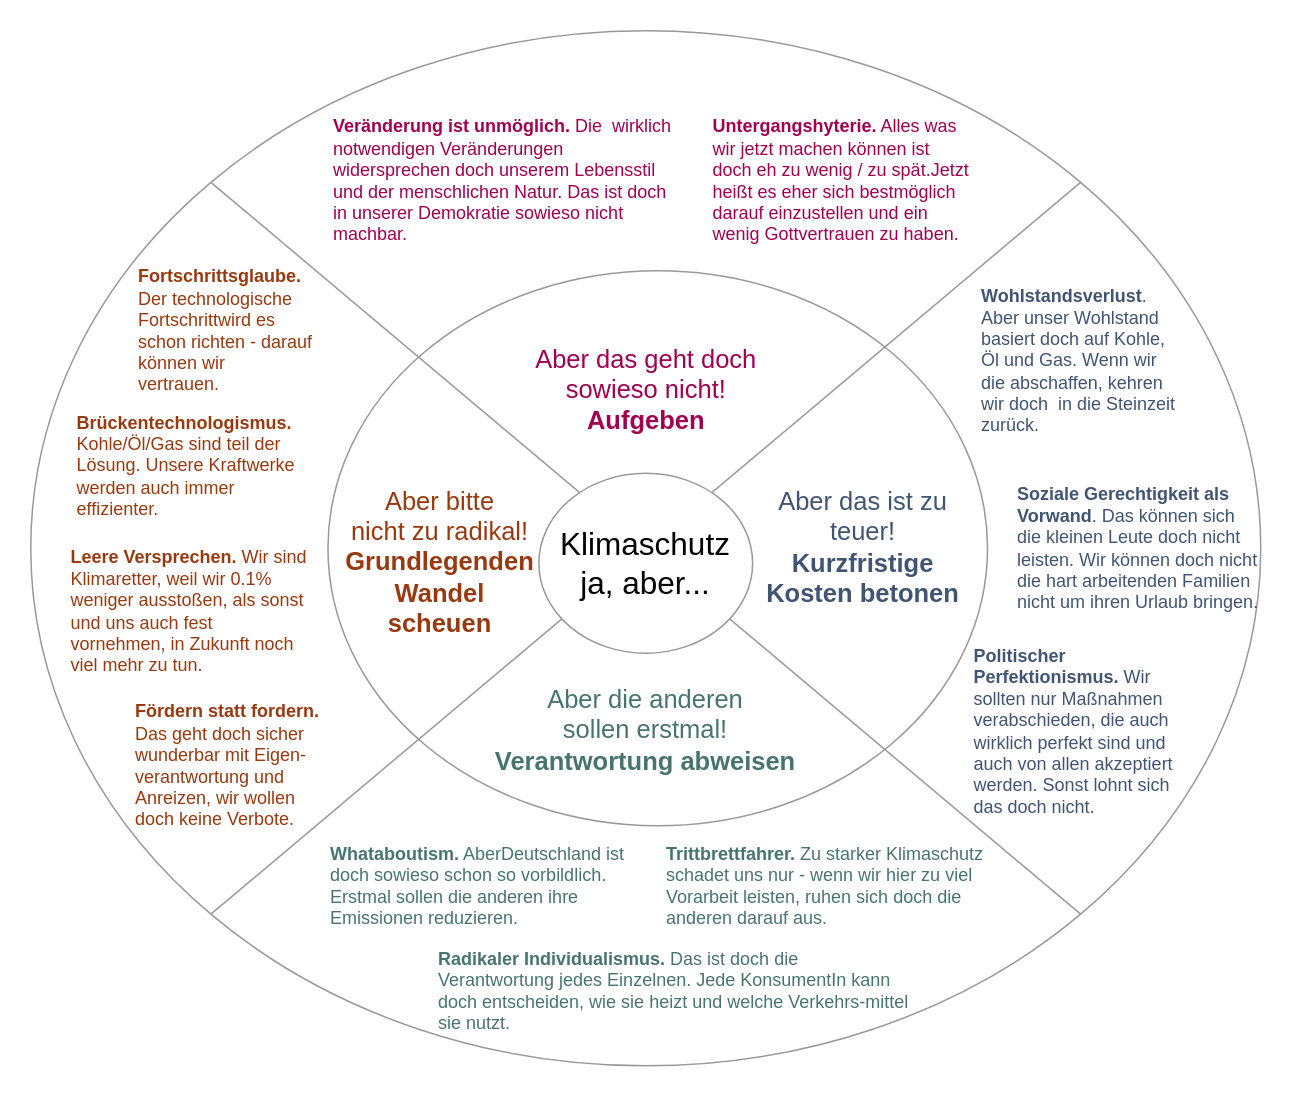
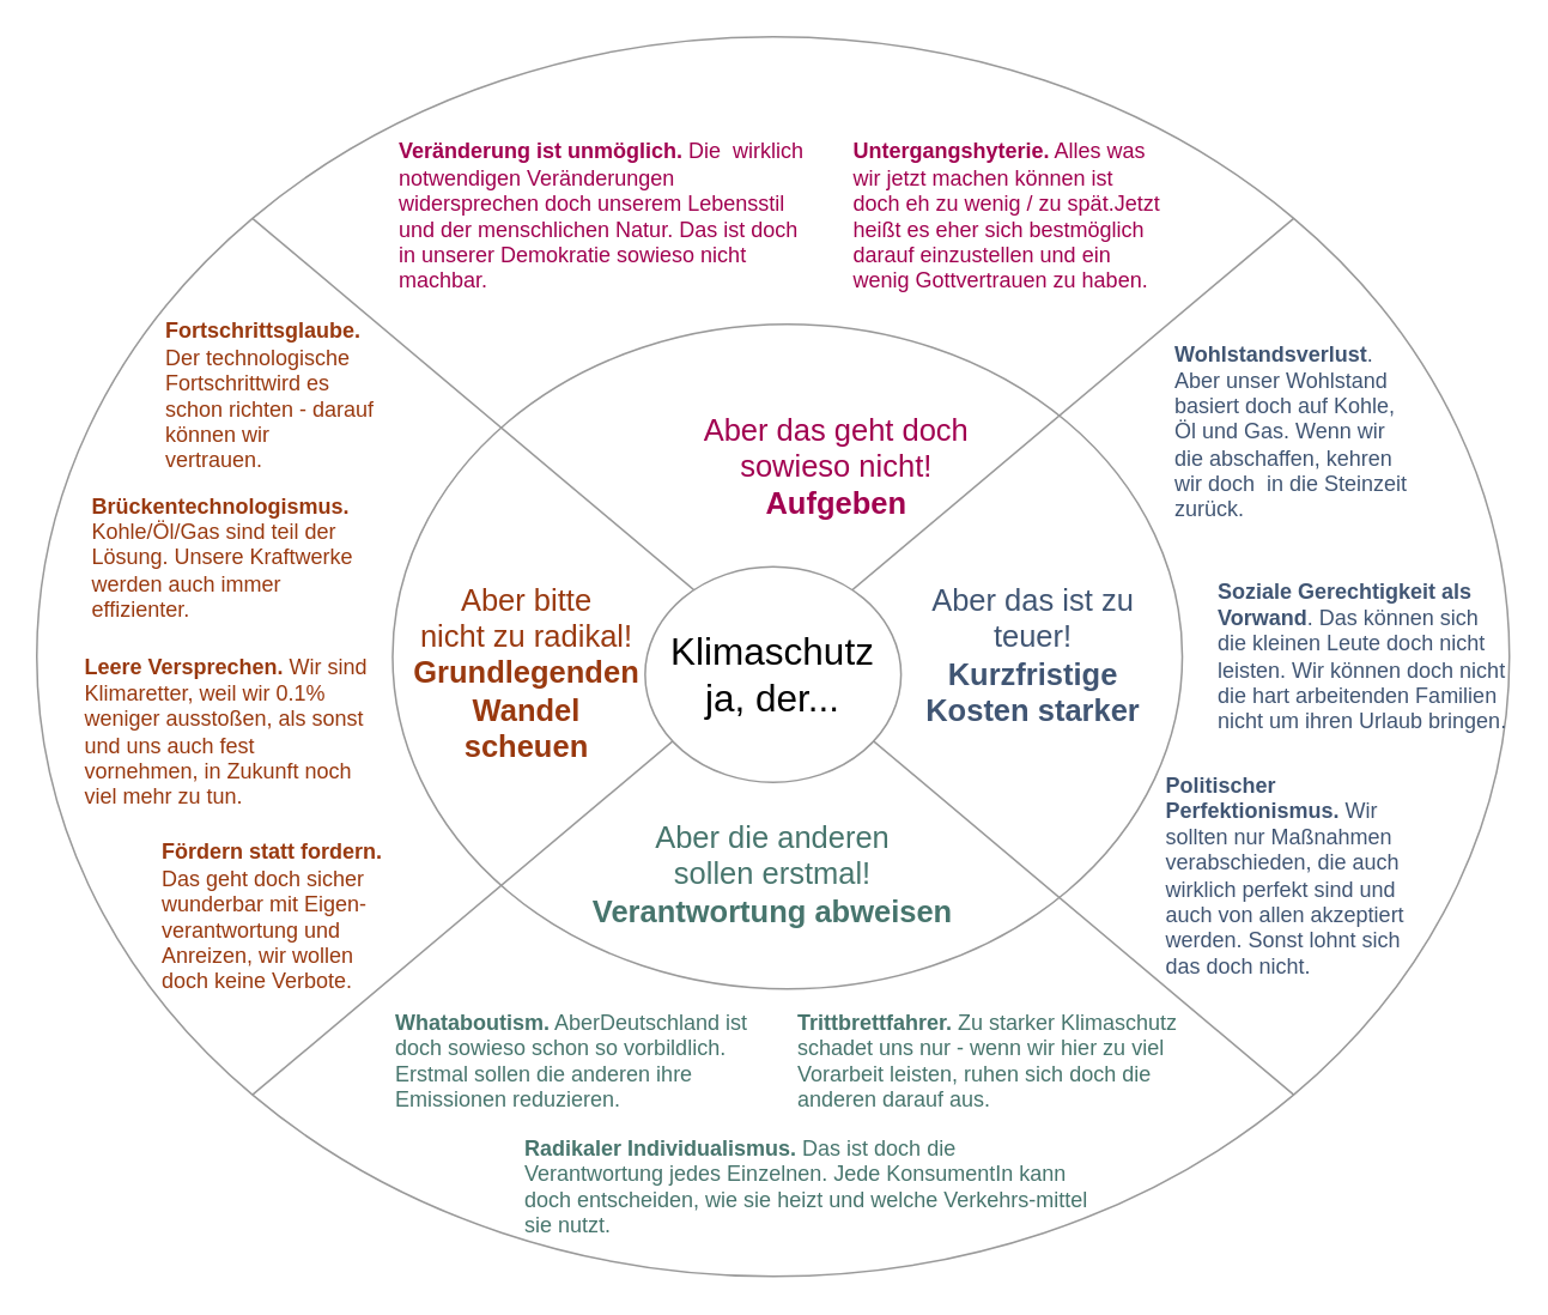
  <mxCell id="0" />
  <mxCell id="1" parent="0" />
  <mxCell id="2" value="" style="ellipse;whiteSpace=wrap;html=1;strokeColor=#999999;" vertex="1" parent="1"><mxGeometry x="20" y="20" width="820" height="690" as="geometry" /></mxCell>
  <mxCell id="3" value="" style="ellipse;whiteSpace=wrap;html=1;strokeColor=#999999;aspect=fixed;" vertex="1" parent="1"><mxGeometry x="218.14" y="180" width="439.71" height="370" as="geometry" /></mxCell>
  <mxCell id="4" value="" style="endArrow=none;html=1;entryX=0;entryY=0;entryDx=0;entryDy=0;exitX=1;exitY=1;exitDx=0;exitDy=0;strokeColor=#999999;" edge="1" parent="1" source="2" target="2"><mxGeometry width="50" height="50" relative="1" as="geometry"><mxPoint x="410" y="620" as="sourcePoint" /><mxPoint x="460" y="570" as="targetPoint" /></mxGeometry></mxCell>
  <mxCell id="5" value="" style="endArrow=none;html=1;exitX=0;exitY=1;exitDx=0;exitDy=0;entryX=1;entryY=0;entryDx=0;entryDy=0;strokeColor=#999999;" edge="1" parent="1" source="2" target="2"><mxGeometry width="50" height="50" relative="1" as="geometry"><mxPoint x="148.622" y="533.597" as="sourcePoint" /><mxPoint x="480.731" y="276.4" as="targetPoint" /></mxGeometry></mxCell>
- <mxCell id="6" value="&lt;div style=&quot;font-size: 17px&quot;&gt;&lt;font style=&quot;font-size: 17px&quot;&gt;Aber das geht doch &lt;br&gt;sowieso nicht!&lt;/font&gt;&lt;/div&gt;&lt;div style=&quot;font-size: 17px&quot;&gt;&lt;font style=&quot;font-size: 17px&quot;&gt;&lt;b style=&quot;font-size: 17px&quot;&gt;Aufgeben&lt;/b&gt;&lt;br style=&quot;font-size: 17px&quot;&gt;&lt;/font&gt;&lt;/div&gt;" style="text;html=1;strokeColor=none;fillColor=none;align=center;verticalAlign=middle;whiteSpace=wrap;rounded=0;fontSize=17;fontColor=#A10050;" vertex="1" parent="1"><mxGeometry x="292.5" y="220" width="275" height="80" as="geometry" /></mxCell>
+ <mxCell id="6" value="&lt;div style=&quot;font-size: 17px&quot;&gt;&lt;font style=&quot;font-size: 17px&quot;&gt;Aber das geht doch &lt;br&gt;sowieso nicht!&lt;/font&gt;&lt;/div&gt;&lt;div style=&quot;font-size: 17px&quot;&gt;&lt;font style=&quot;font-size: 17px&quot;&gt;&lt;b style=&quot;font-size: 17px&quot;&gt;Aufgeben&lt;/b&gt;&lt;br style=&quot;font-size: 17px&quot;&gt;&lt;/font&gt;&lt;/div&gt;" style="text;html=1;strokeColor=none;fillColor=none;align=center;verticalAlign=middle;whiteSpace=wrap;rounded=0;fontSize=17;fontColor=#A10050;" vertex="1" parent="1"><mxGeometry x="327.5" y="220" width="275" height="80" as="geometry" /></mxCell>
  <mxCell id="7" value="&lt;div style=&quot;font-size: 17px&quot;&gt;&lt;font style=&quot;font-size: 17px&quot;&gt;Aber die anderen &lt;br style=&quot;font-size: 17px;&quot;&gt;sollen erstmal!&lt;br style=&quot;font-size: 17px&quot;&gt;&lt;/font&gt;&lt;/div&gt;&lt;div style=&quot;font-size: 17px&quot;&gt;&lt;font style=&quot;font-size: 17px&quot;&gt;&lt;b style=&quot;font-size: 17px&quot;&gt;Verantwortung abweisen&lt;/b&gt;&lt;br style=&quot;font-size: 17px&quot;&gt;&lt;/font&gt;&lt;/div&gt;" style="text;html=1;strokeColor=none;fillColor=none;align=center;verticalAlign=middle;whiteSpace=wrap;rounded=0;fontSize=17;fontColor=#47756D;" vertex="1" parent="1"><mxGeometry x="312.99" y="446.96" width="234.02" height="80" as="geometry" /></mxCell>
- <mxCell id="8" value="&lt;div style=&quot;font-size: 17px;&quot;&gt;&lt;font style=&quot;font-size: 17px;&quot;&gt;Aber das ist zu teuer!&lt;br style=&quot;font-size: 17px;&quot;&gt;&lt;/font&gt;&lt;/div&gt;&lt;div style=&quot;font-size: 17px;&quot;&gt;&lt;font style=&quot;font-size: 17px;&quot;&gt;&lt;b style=&quot;font-size: 17px;&quot;&gt;Kurzfristige Kosten betonen&lt;/b&gt;&lt;br style=&quot;font-size: 17px;&quot;&gt;&lt;/font&gt;&lt;/div&gt;" style="text;html=1;strokeColor=none;fillColor=none;align=center;verticalAlign=middle;whiteSpace=wrap;rounded=0;fontSize=17;fontColor=#405573;" vertex="1" parent="1"><mxGeometry x="500" y="325" width="150" height="80" as="geometry" /></mxCell>
+ <mxCell id="8" value="&lt;div style=&quot;font-size: 17px;&quot;&gt;&lt;font style=&quot;font-size: 17px;&quot;&gt;Aber das ist zu teuer!&lt;br style=&quot;font-size: 17px;&quot;&gt;&lt;/font&gt;&lt;/div&gt;&lt;div style=&quot;font-size: 17px;&quot;&gt;&lt;font style=&quot;font-size: 17px;&quot;&gt;&lt;b style=&quot;font-size: 17px;&quot;&gt;Kurzfristige Kosten starker&lt;/b&gt;&lt;br style=&quot;font-size: 17px;&quot;&gt;&lt;/font&gt;&lt;/div&gt;" style="text;html=1;strokeColor=none;fillColor=none;align=center;verticalAlign=middle;whiteSpace=wrap;rounded=0;fontSize=17;fontColor=#405573;" vertex="1" parent="1"><mxGeometry x="500" y="325" width="150" height="80" as="geometry" /></mxCell>
  <mxCell id="9" value="&lt;div style=&quot;font-size: 17px&quot;&gt;&lt;font style=&quot;font-size: 17px&quot;&gt;Aber bitte &lt;br&gt;nicht zu radikal!&lt;br style=&quot;font-size: 17px&quot;&gt;&lt;/font&gt;&lt;/div&gt;&lt;div style=&quot;font-size: 17px&quot;&gt;&lt;font style=&quot;font-size: 17px&quot;&gt;&lt;b style=&quot;font-size: 17px&quot;&gt;Grundlegenden Wandel &lt;br&gt;scheuen&lt;/b&gt;&lt;br style=&quot;font-size: 17px&quot;&gt;&lt;/font&gt;&lt;/div&gt;" style="text;html=1;strokeColor=none;fillColor=none;align=center;verticalAlign=middle;whiteSpace=wrap;rounded=0;fontSize=17;fontColor=#99390F;" vertex="1" parent="1"><mxGeometry x="222" y="324.37" width="142" height="101.25" as="geometry" /></mxCell>
  <mxCell id="10" value="&lt;b style=&quot;font-size: 12px;&quot;&gt;Veränderung ist unmöglich.&lt;/b&gt; Die&amp;nbsp; wirklich notwendigen Veränderungen widersprechen doch unserem Lebensstil und der menschlichen Natur. Das ist doch in unserer Demokratie sowieso nicht machbar. " style="text;html=1;strokeColor=none;fillColor=none;align=left;verticalAlign=middle;whiteSpace=wrap;rounded=0;fontSize=12;fontColor=#A10050;" vertex="1" parent="1"><mxGeometry x="220" y="80" width="228.49" height="80" as="geometry" /></mxCell>
  <mxCell id="11" value="&lt;b style=&quot;font-size: 12px;&quot;&gt;Untergangshyterie.&lt;/b&gt; Alles was wir jetzt machen können ist doch eh zu wenig / zu spät.Jetzt heißt es eher sich bestmöglich darauf einzustellen und ein wenig Gottvertrauen zu haben." style="text;html=1;strokeColor=none;fillColor=none;align=left;verticalAlign=middle;whiteSpace=wrap;rounded=0;fontSize=12;fontColor=#A10050;" vertex="1" parent="1"><mxGeometry x="472.5" y="80" width="175" height="80" as="geometry" /></mxCell>
  <mxCell id="12" value="&lt;font style=&quot;font-size: 12px&quot;&gt;&lt;b style=&quot;font-size: 12px&quot;&gt;Politischer Perfektionismus.&lt;/b&gt; Wir sollten nur Maßnahmen verabschieden, die auch wirklich perfekt sind und auch von allen akzeptiert werden. Sonst lohnt sich das doch nicht.&lt;/font&gt;" style="text;html=1;strokeColor=none;fillColor=none;align=left;verticalAlign=middle;whiteSpace=wrap;rounded=0;fontSize=12;fontColor=#405573;" vertex="1" parent="1"><mxGeometry x="646.61" y="446.96" width="142" height="80" as="geometry" /></mxCell>
  <mxCell id="13" value="&lt;font style=&quot;font-size: 12px&quot;&gt;&lt;b style=&quot;font-size: 12px&quot;&gt;Soziale Gerechtigkeit als Vorwand&lt;/b&gt;. Das können sich die kleinen Leute doch nicht leisten. Wir können doch nicht die hart arbeitenden Familien nicht um ihren Urlaub bringen.&lt;br style=&quot;font-size: 12px&quot;&gt;&lt;/font&gt;" style="text;html=1;strokeColor=none;fillColor=none;align=left;verticalAlign=middle;whiteSpace=wrap;rounded=0;fontSize=12;fontColor=#405573;" vertex="1" parent="1"><mxGeometry x="676.25" y="325" width="163.75" height="80" as="geometry" /></mxCell>
  <mxCell id="14" value="&lt;font style=&quot;font-size: 12px&quot;&gt;&lt;b style=&quot;font-size: 12px&quot;&gt;Wohlstandsverlust&lt;/b&gt;. Aber unser Wohlstand basiert doch auf Kohle, Öl und Gas. Wenn wir die abschaffen, kehren wir doch&amp;nbsp; in die Steinzeit zurück. &lt;br style=&quot;font-size: 12px&quot;&gt;&lt;/font&gt;" style="text;html=1;strokeColor=none;fillColor=none;align=left;verticalAlign=middle;whiteSpace=wrap;rounded=0;fontSize=12;fontColor=#405573;" vertex="1" parent="1"><mxGeometry x="651.65" y="200" width="136.96" height="80" as="geometry" /></mxCell>
  <mxCell id="15" value="&lt;font style=&quot;font-size: 12px&quot;&gt;&lt;b style=&quot;font-size: 12px&quot;&gt;Radikaler Individualismus.&lt;/b&gt; Das ist doch die Verantwortung jedes Einzelnen. Jede KonsumentIn kann doch entscheiden, wie sie heizt und welche Verkehrs-mittel sie nutzt.&lt;br style=&quot;font-size: 12px&quot;&gt;&lt;/font&gt;" style="text;html=1;strokeColor=none;fillColor=none;align=left;verticalAlign=middle;whiteSpace=wrap;rounded=0;fontSize=12;fontColor=#47756D;" vertex="1" parent="1"><mxGeometry x="290" y="620" width="320" height="80" as="geometry" /></mxCell>
  <mxCell id="16" value="&lt;font style=&quot;font-size: 12px&quot;&gt;&lt;b style=&quot;font-size: 12px&quot;&gt;Whataboutism.&lt;/b&gt; AberDeutschland ist doch sowieso schon so vorbildlich. Erstmal sollen die anderen ihre Emissionen reduzieren.&lt;br style=&quot;font-size: 12px&quot;&gt;&lt;/font&gt;" style="text;html=1;strokeColor=none;fillColor=none;align=left;verticalAlign=middle;whiteSpace=wrap;rounded=0;fontSize=12;fontColor=#47756D;" vertex="1" parent="1"><mxGeometry x="218.14" y="550" width="201.86" height="80" as="geometry" /></mxCell>
  <mxCell id="17" value="&lt;font style=&quot;font-size: 12px;&quot;&gt;&lt;b style=&quot;font-size: 12px;&quot;&gt;Trittbrettfahrer.&lt;/b&gt; Zu starker Klimaschutz schadet uns nur - wenn wir hier zu viel Vorarbeit leisten, ruhen sich doch die anderen darauf aus.&lt;br style=&quot;font-size: 12px;&quot;&gt;&lt;/font&gt;" style="text;html=1;strokeColor=none;fillColor=none;align=left;verticalAlign=middle;whiteSpace=wrap;rounded=0;fontSize=12;fontColor=#47756D;" vertex="1" parent="1"><mxGeometry x="441.6" y="550" width="216.25" height="80" as="geometry" /></mxCell>
  <mxCell id="18" value="&lt;font style=&quot;font-size: 12px;&quot;&gt;&lt;font style=&quot;font-size: 12px;&quot;&gt;&lt;b style=&quot;font-size: 12px;&quot;&gt;Fortschrittsglaube. &lt;/b&gt;Der technologische Fortschrittwird es schon richten - darauf können wir vertrauen.&amp;nbsp; &lt;/font&gt;&lt;br style=&quot;font-size: 12px;&quot;&gt;&lt;/font&gt;" style="text;html=1;strokeColor=none;fillColor=none;align=left;verticalAlign=middle;whiteSpace=wrap;rounded=0;fontSize=12;fontColor=#99390F;" vertex="1" parent="1"><mxGeometry x="90" y="180" width="120" height="80" as="geometry" /></mxCell>
  <mxCell id="19" value="&lt;font style=&quot;font-size: 12px&quot;&gt;&lt;b style=&quot;font-size: 12px&quot;&gt;Brückentechnologismus. &lt;/b&gt;Kohle/Öl/Gas sind teil der Lösung. Unsere Kraftwerke werden auch immer effizienter.&lt;br style=&quot;font-size: 12px&quot;&gt;&lt;/font&gt;" style="text;html=1;strokeColor=none;fillColor=none;align=left;verticalAlign=middle;whiteSpace=wrap;rounded=0;fontSize=12;fontColor=#99390F;" vertex="1" parent="1"><mxGeometry x="49.12" y="270" width="151.75" height="80" as="geometry" /></mxCell>
  <mxCell id="20" value="&lt;font style=&quot;font-size: 12px&quot;&gt;&lt;font style=&quot;font-size: 12px&quot;&gt;&lt;b style=&quot;font-size: 12px&quot;&gt;Leere Versprechen. &lt;/b&gt;Wir sind Klimaretter, weil wir 0.1% weniger ausstoßen, als sonst und uns auch fest vornehmen, in Zukunft noch viel mehr zu tun. &lt;/font&gt;&lt;br style=&quot;font-size: 12px&quot;&gt;&lt;/font&gt;" style="text;html=1;strokeColor=none;fillColor=none;align=left;verticalAlign=middle;whiteSpace=wrap;rounded=0;fontSize=12;fontColor=#99390F;" vertex="1" parent="1"><mxGeometry x="44.99" y="366.96" width="160.01" height="80" as="geometry" /></mxCell>
  <mxCell id="21" value="&lt;font style=&quot;font-size: 12px&quot;&gt;&lt;b style=&quot;font-size: 12px&quot;&gt;Fördern statt fordern. &lt;/b&gt;&lt;span style=&quot;font-size: 12px&quot;&gt;Das geht doch sicher wunderbar mit &lt;/span&gt;Eigen-verantwortung und Anreizen, wir wollen doch keine Verbote.&lt;br style=&quot;font-size: 12px&quot;&gt;&lt;/font&gt;" style="text;html=1;strokeColor=none;fillColor=none;align=left;verticalAlign=middle;whiteSpace=wrap;rounded=0;fontSize=12;fontColor=#99390F;" vertex="1" parent="1"><mxGeometry x="88.14" y="470" width="130" height="80" as="geometry" /></mxCell>
  <mxCell id="22" value="" style="ellipse;whiteSpace=wrap;html=1;strokeColor=#999999;aspect=fixed;" vertex="1" parent="1"><mxGeometry x="358.75" y="315.05" width="142.5" height="119.91" as="geometry" /></mxCell>
- <mxCell id="23" value="&lt;div style=&quot;font-size: 21px;&quot;&gt;Klimaschutz&lt;/div&gt;&lt;div style=&quot;font-size: 21px;&quot; align=&quot;center&quot;&gt;ja, aber...&lt;br style=&quot;font-size: 21px;&quot;&gt;&lt;/div&gt;" style="text;html=1;strokeColor=none;fillColor=none;align=center;verticalAlign=middle;whiteSpace=wrap;rounded=0;fontSize=21;" vertex="1" parent="1"><mxGeometry x="355" y="340" width="150" height="70" as="geometry" /></mxCell>
+ <mxCell id="23" value="&lt;div style=&quot;font-size: 21px;&quot;&gt;Klimaschutz&lt;/div&gt;&lt;div style=&quot;font-size: 21px;&quot; align=&quot;center&quot;&gt;ja, der...&lt;br style=&quot;font-size: 21px;&quot;&gt;&lt;/div&gt;" style="text;html=1;strokeColor=none;fillColor=none;align=center;verticalAlign=middle;whiteSpace=wrap;rounded=0;fontSize=21;" vertex="1" parent="1"><mxGeometry x="355" y="340" width="150" height="70" as="geometry" /></mxCell>
